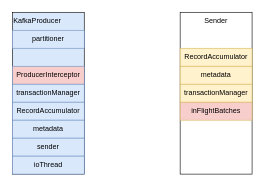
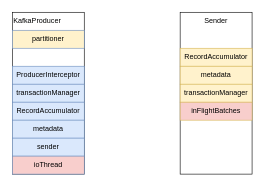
  <mxCell id="0" />
  <mxCell id="1" parent="0" />
- <mxCell id="2" value="KafkaProducer" style="rounded=0;whiteSpace=wrap;html=1;align=left;verticalAlign=top;horizontal=1;fillColor=#dae8fc;" vertex="1" parent="1"><mxGeometry x="20" y="20" width="120" height="270" as="geometry" /></mxCell>
- <mxCell id="3" value="partitioner" style="rounded=0;whiteSpace=wrap;html=1;align=center;verticalAlign=middle;fillColor=#dae8fc;strokeColor=#6c8ebf;" vertex="1" parent="1"><mxGeometry x="20" y="50" width="120" height="30" as="geometry" /></mxCell>
- <mxCell id="4" value="ProducerInterceptor" style="rounded=0;whiteSpace=wrap;html=1;align=center;verticalAlign=middle;fillColor=#f8cecc;strokeColor=#6c8ebf;" vertex="1" parent="1"><mxGeometry x="20" y="110" width="120" height="30" as="geometry" /></mxCell>
+ <mxCell id="2" value="KafkaProducer" style="rounded=0;whiteSpace=wrap;html=1;align=left;verticalAlign=top;horizontal=1;" vertex="1" parent="1"><mxGeometry x="20" y="20" width="120" height="270" as="geometry" /></mxCell>
+ <mxCell id="3" value="partitioner" style="rounded=0;whiteSpace=wrap;html=1;align=center;verticalAlign=middle;fillColor=#fff2cc;strokeColor=#6c8ebf;" vertex="1" parent="1"><mxGeometry x="20" y="50" width="120" height="30" as="geometry" /></mxCell>
+ <mxCell id="4" value="ProducerInterceptor" style="rounded=0;whiteSpace=wrap;html=1;align=center;verticalAlign=middle;fillColor=#dae8fc;strokeColor=#6c8ebf;" vertex="1" parent="1"><mxGeometry x="20" y="110" width="120" height="30" as="geometry" /></mxCell>
  <mxCell id="5" value="transactionManager" style="rounded=0;whiteSpace=wrap;html=1;align=center;verticalAlign=middle;fillColor=#dae8fc;strokeColor=#6c8ebf;" vertex="1" parent="1"><mxGeometry x="20" y="140" width="120" height="30" as="geometry" /></mxCell>
  <mxCell id="6" value="RecordAccumulator" style="rounded=0;whiteSpace=wrap;html=1;align=center;verticalAlign=middle;fillColor=#dae8fc;strokeColor=#6c8ebf;" vertex="1" parent="1"><mxGeometry x="20" y="170" width="120" height="30" as="geometry" /></mxCell>
  <mxCell id="7" value="metadata" style="rounded=0;whiteSpace=wrap;html=1;align=center;verticalAlign=middle;fillColor=#dae8fc;strokeColor=#6c8ebf;" vertex="1" parent="1"><mxGeometry x="20" y="200" width="120" height="30" as="geometry" /></mxCell>
  <mxCell id="8" value="sender" style="rounded=0;whiteSpace=wrap;html=1;align=center;verticalAlign=middle;fillColor=#dae8fc;strokeColor=#6c8ebf;" vertex="1" parent="1"><mxGeometry x="20" y="230" width="120" height="30" as="geometry" /></mxCell>
- <mxCell id="9" value="ioThread" style="rounded=0;whiteSpace=wrap;html=1;align=center;verticalAlign=middle;fillColor=#dae8fc;strokeColor=#6c8ebf;" vertex="1" parent="1"><mxGeometry x="20" y="260" width="120" height="30" as="geometry" /></mxCell>
+ <mxCell id="9" value="ioThread" style="rounded=0;whiteSpace=wrap;html=1;align=center;verticalAlign=middle;fillColor=#f8cecc;strokeColor=#6c8ebf;" vertex="1" parent="1"><mxGeometry x="20" y="260" width="120" height="30" as="geometry" /></mxCell>
  <mxCell id="10" value="Sender" style="rounded=0;whiteSpace=wrap;html=1;align=center;verticalAlign=top;" vertex="1" parent="1"><mxGeometry x="300" y="20" width="120" height="270" as="geometry" /></mxCell>
  <mxCell id="11" value="RecordAccumulator" style="rounded=0;whiteSpace=wrap;html=1;align=center;verticalAlign=middle;fillColor=#fff2cc;strokeColor=#d6b656;" vertex="1" parent="1"><mxGeometry x="300" y="80" width="120" height="30" as="geometry" /></mxCell>
  <mxCell id="12" value="metadata" style="rounded=0;whiteSpace=wrap;html=1;align=center;verticalAlign=middle;fillColor=#fff2cc;strokeColor=#d6b656;" vertex="1" parent="1"><mxGeometry x="300" y="110" width="120" height="30" as="geometry" /></mxCell>
  <mxCell id="13" value="transactionManager" style="rounded=0;whiteSpace=wrap;html=1;align=center;verticalAlign=middle;fillColor=#fff2cc;strokeColor=#d6b656;" vertex="1" parent="1"><mxGeometry x="300" y="140" width="120" height="30" as="geometry" /></mxCell>
  <mxCell id="14" value="inFlightBatches" style="rounded=0;whiteSpace=wrap;html=1;align=center;verticalAlign=middle;fillColor=#f8cecc;strokeColor=#d6b656;" vertex="1" parent="1"><mxGeometry x="300" y="170" width="120" height="30" as="geometry" /></mxCell>
